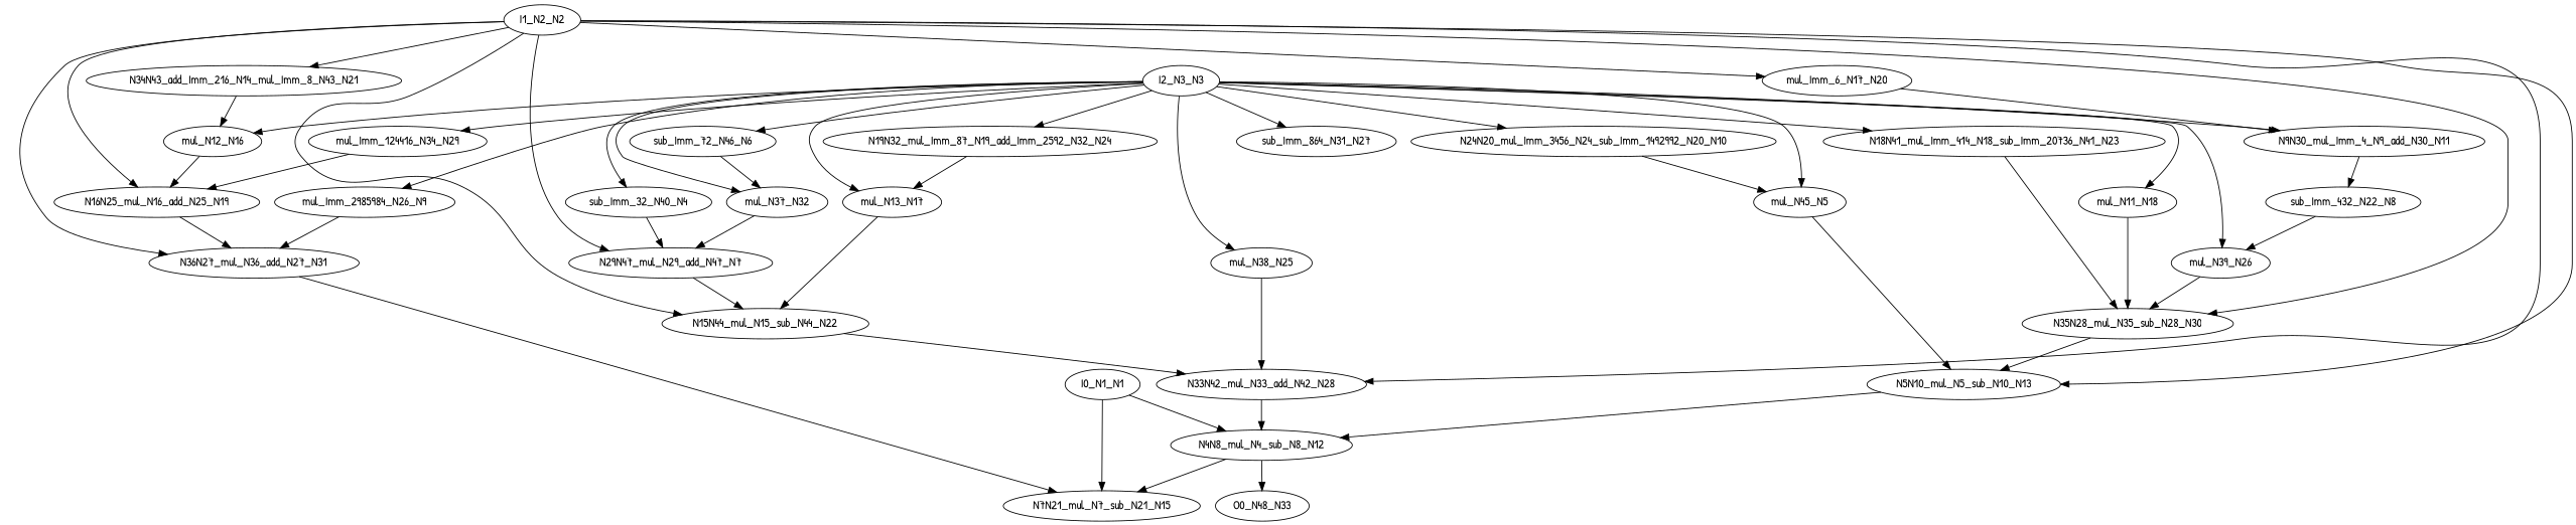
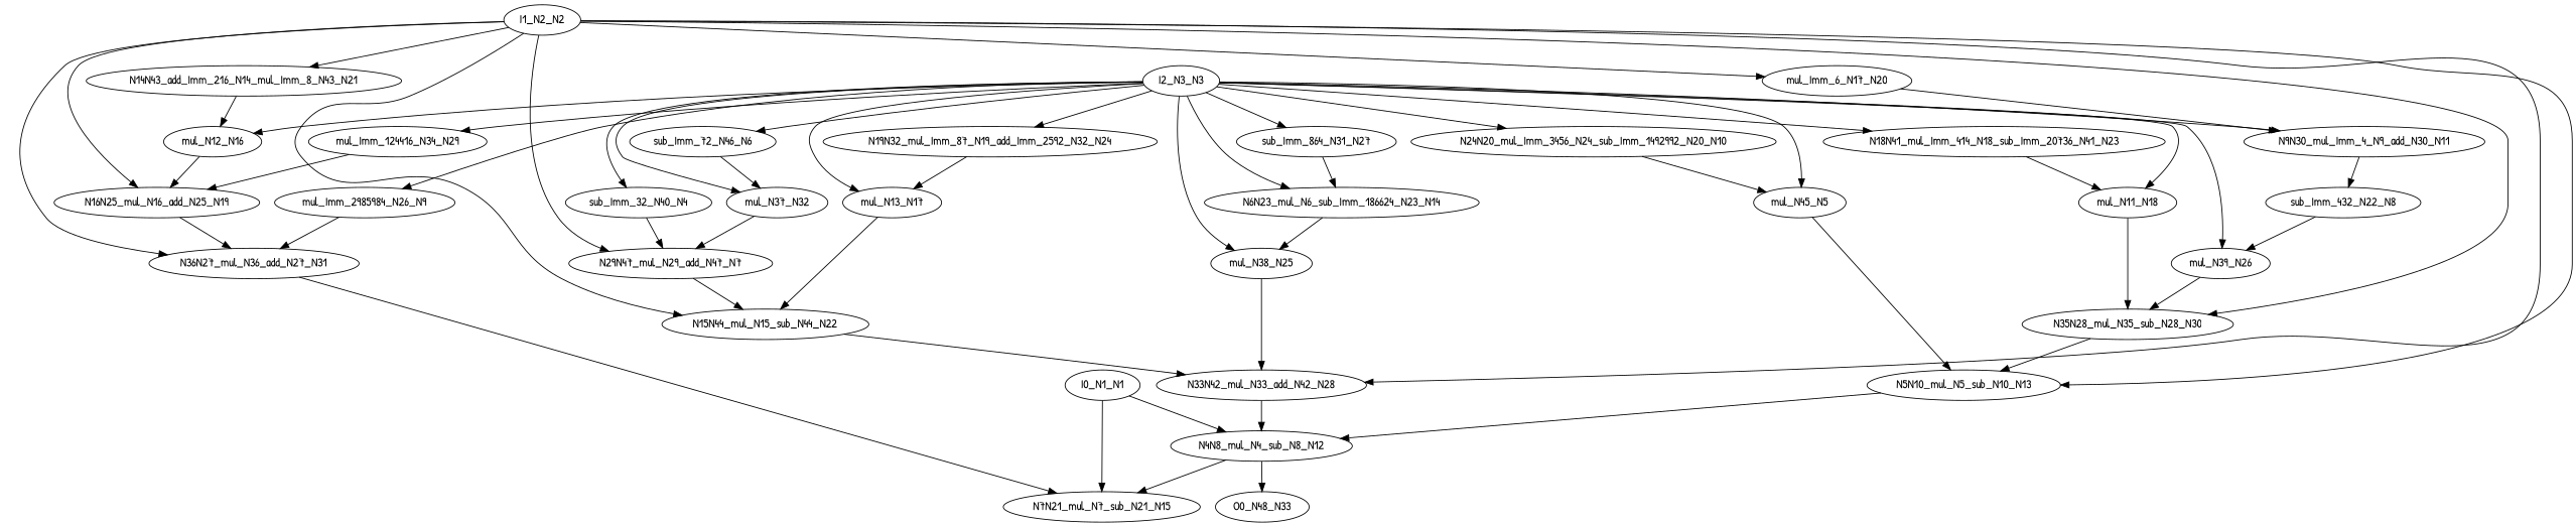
  digraph {
    fontname="Patrick Hand"
    node [color=black fontname="Patrick Hand"]
    edge [fontname="Patrick Hand"]
    n1 [label=mul_Imm_124416_N34_N29]
    n2 [label=N16N25_mul_N16_add_N25_N19]
    n3 [label=N36N27_mul_N36_add_N27_N31]
    n4 [label=N33N42_mul_N33_add_N42_N28]
    n5 [label=N4N8_mul_N4_sub_N8_N12]
    n6 [label=N7N21_mul_N7_sub_N21_N15]
    n7 [label=O0_N48_N33]
    n8 [label=N18N41_mul_Imm_414_N18_sub_Imm_20736_N41_N23]
    n9 [label=mul_N11_N18]
    n10 [label=N35N28_mul_N35_sub_N28_N30]
    n11 [label=N15N44_mul_N15_sub_N44_N22]
-   n12 [label=N34N43_add_Imm_216_N14_mul_Imm_8_N43_N21]
+   n12 [label=N14N43_add_Imm_216_N14_mul_Imm_8_N43_N21]
    n13 [label=mul_N12_N16]
    n14 [label=mul_Imm_6_N17_N20]
    n15 [label=N9N30_mul_Imm_4_N9_add_N30_N11]
    n16 [label=sub_Imm_432_N22_N8]
    n17 [label=sub_Imm_864_N31_N27]
+   n18 [label=N6N23_mul_N6_sub_Imm_186624_N23_N14]
    n19 [label=mul_N38_N25]
    n20 [label=mul_N39_N26]
    n21 [label=N5N10_mul_N5_sub_N10_N13]
    n22 [label=N19N32_mul_Imm_87_N19_add_Imm_2592_N32_N24]
    n23 [label=mul_N13_N17]
    n24 [label=mul_Imm_2985984_N26_N9]
    n25 [label=I0_N1_N1]
    n26 [label=I1_N2_N2]
    n27 [label=N29N47_mul_N29_add_N47_N7]
    n28 [label=I2_N3_N3]
    n29 [label=sub_Imm_32_N40_N4]
    n30 [label=mul_N45_N5]
    n31 [label=sub_Imm_72_N46_N6]
    n32 [label=N24N20_mul_Imm_3456_N24_sub_Imm_1492992_N20_N10]
    n33 [label=mul_N37_N32]
    n1 -> n2
    n2 -> n3
    n3 -> n6
    n4 -> n5
    n5 -> n6
    n5 -> n7
-   n8 -> n10
+   n8 -> n9
    n9 -> n10
    n10 -> n21
    n11 -> n4
    n12 -> n13
    n13 -> n2
    n14 -> n15
    n15 -> n16
    n16 -> n20
+   n17 -> n18
+   n18 -> n19
    n19 -> n4
    n20 -> n10
    n21 -> n5
    n22 -> n23
    n23 -> n11
    n24 -> n3
    n25 -> n5
    n25 -> n6
    n26 -> n2
    n26 -> n3
    n26 -> n4
    n26 -> n10
    n26 -> n11
    n26 -> n12
    n26 -> n14
    n26 -> n21
    n26 -> n27
    n27 -> n11
    n28 -> n1
    n28 -> n8
    n28 -> n9
    n28 -> n13
    n28 -> n15
    n28 -> n17
+   n28 -> n18
    n28 -> n19
    n28 -> n20
    n28 -> n22
    n28 -> n23
    n28 -> n24
    n28 -> n29
    n28 -> n30
    n28 -> n31
    n28 -> n32
    n28 -> n33
    n29 -> n27
    n30 -> n21
    n31 -> n33
    n32 -> n30
    n33 -> n27
  }
